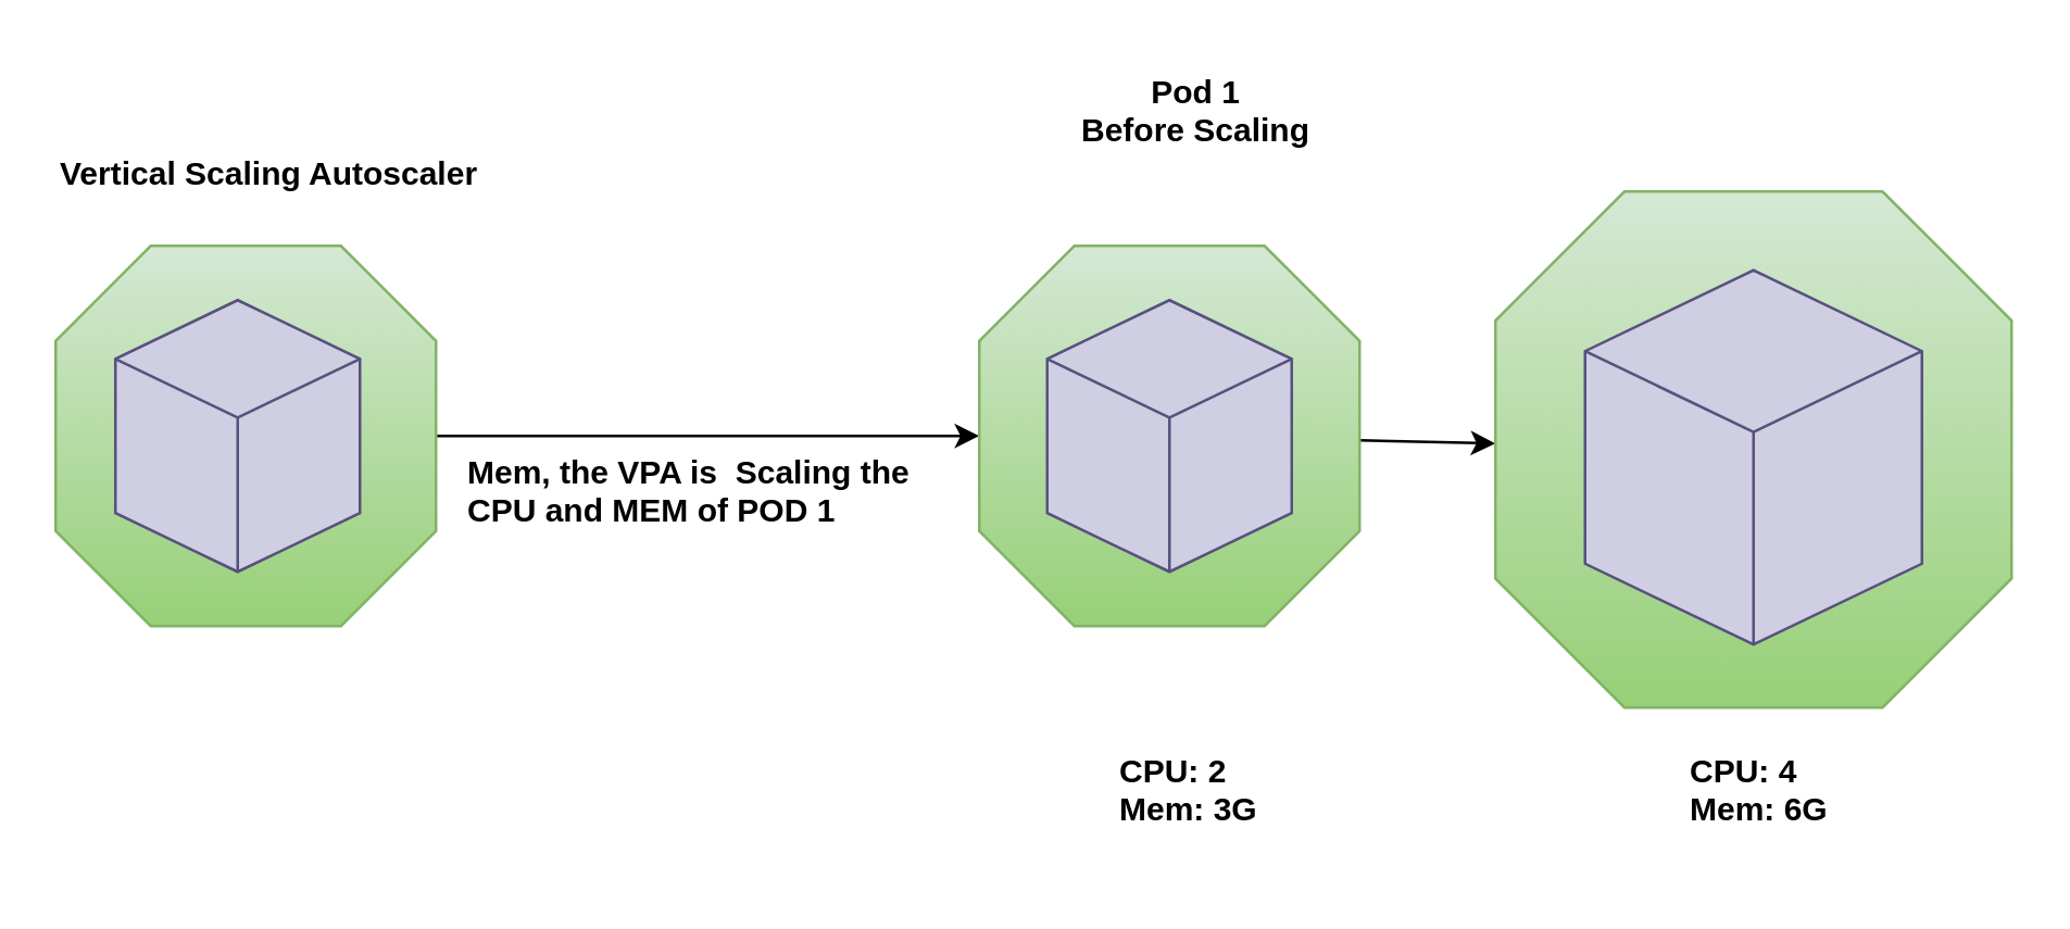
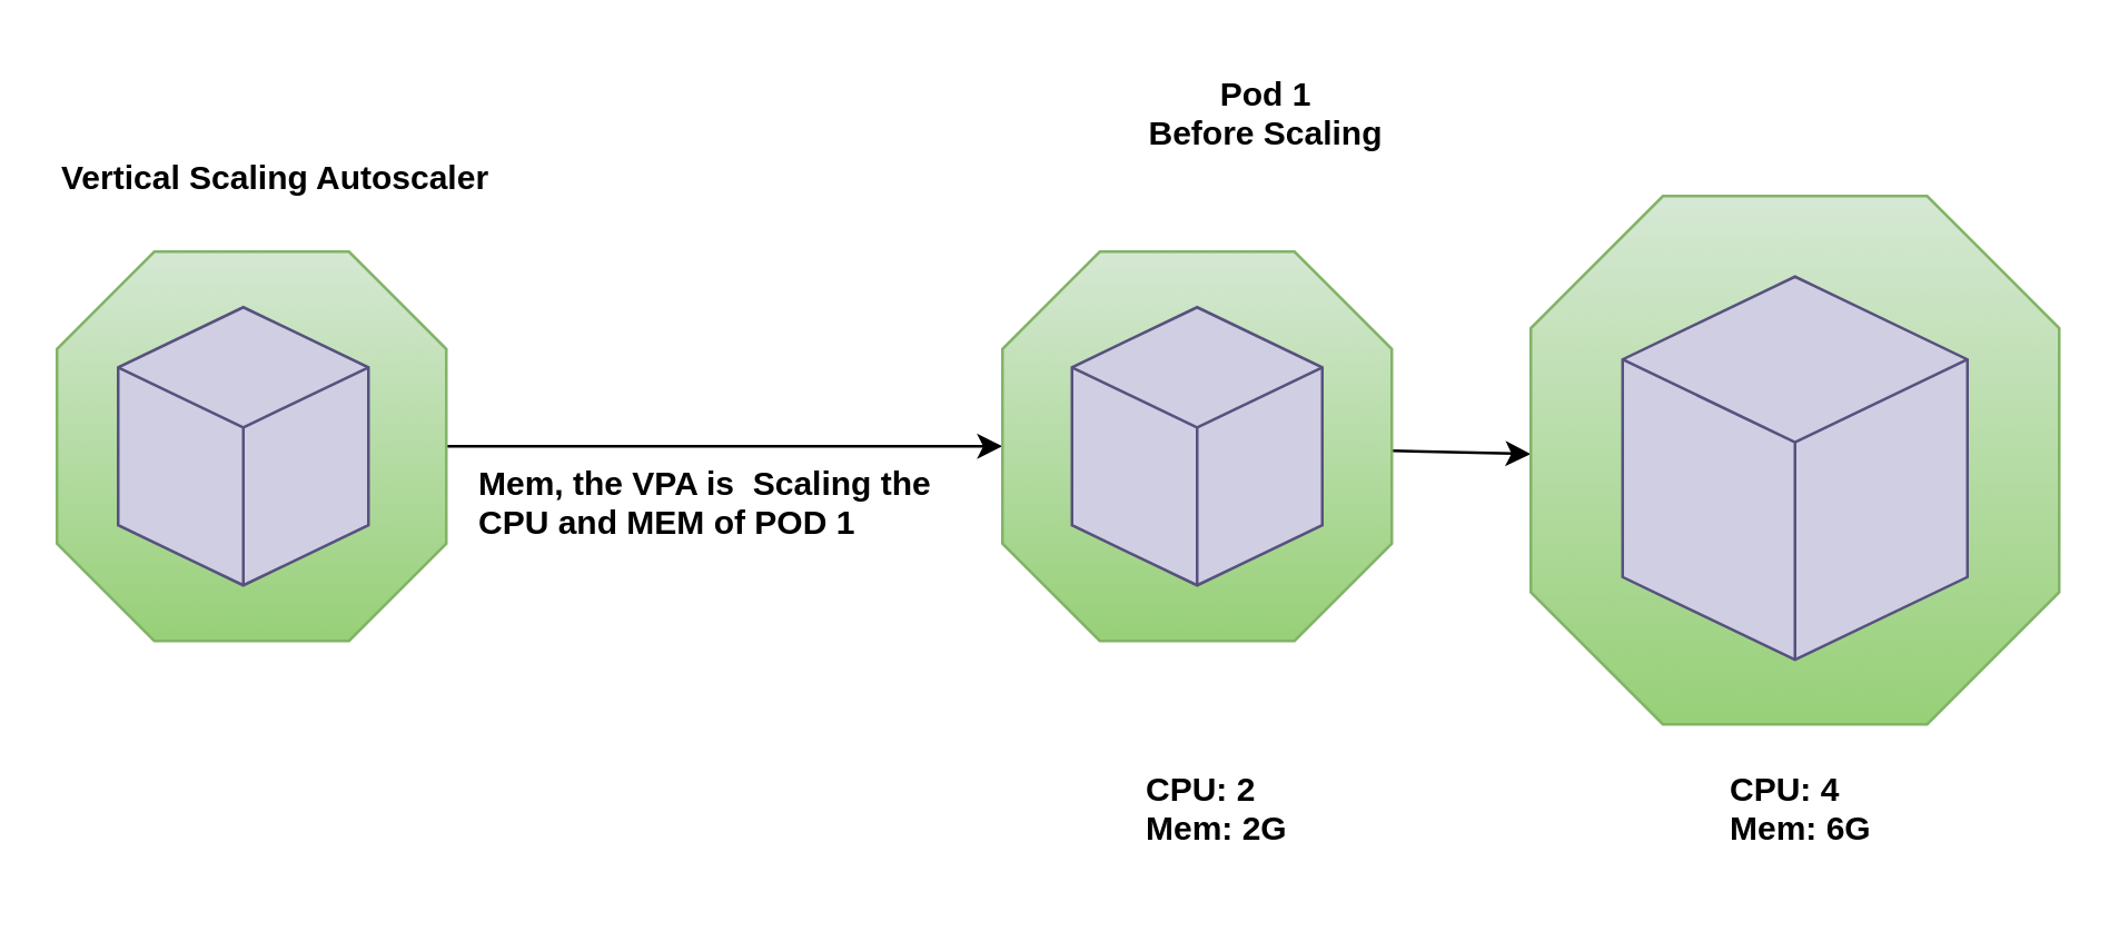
  <mxCell id="0" />
  <mxCell id="1" parent="0" />
  <mxCell id="2" value="" style="edgeStyle=none;html=1;fontColor=#000000;" edge="1" parent="1" source="3" target="7"><mxGeometry relative="1" as="geometry" /></mxCell>
  <mxCell id="3" value="" style="verticalLabelPosition=bottom;verticalAlign=top;html=1;shape=mxgraph.basic.polygon;polyCoords=[[0.25,0],[0.75,0],[1,0.25],[1,0.75],[0.75,1],[0.25,1],[0,0.75],[0,0.25]];polyline=0;fillColor=#d5e8d4;strokeColor=#82b366;gradientColor=#97d077;" vertex="1" parent="1"><mxGeometry x="20" y="90" width="140" height="140" as="geometry" /></mxCell>
  <mxCell id="4" value="" style="html=1;whiteSpace=wrap;shape=isoCube2;backgroundOutline=1;isoAngle=15;fillColor=#d0cee2;strokeColor=#56517e;" vertex="1" parent="1"><mxGeometry x="42" y="110" width="90" height="100" as="geometry" /></mxCell>
  <mxCell id="5" value="&lt;b style=&quot;border-color: rgb(0, 0, 0); font-family: Helvetica; font-size: 12px; font-style: normal; font-variant-ligatures: normal; font-variant-caps: normal; letter-spacing: normal; orphans: 2; text-align: center; text-indent: 0px; text-transform: none; widows: 2; word-spacing: 0px; -webkit-text-stroke-width: 0px; text-decoration-thickness: initial; text-decoration-style: initial; text-decoration-color: initial;&quot;&gt;&lt;font style=&quot;background-color: rgb(255, 255, 255);&quot; color=&quot;#000000&quot;&gt;Vertical Scaling Autoscaler&lt;/font&gt;&lt;/b&gt;" style="text;whiteSpace=wrap;html=1;" vertex="1" parent="1"><mxGeometry x="20" y="50" width="170" height="40" as="geometry" /></mxCell>
  <mxCell id="6" value="" style="edgeStyle=none;html=1;fontColor=#000000;" edge="1" parent="1" source="7" target="9"><mxGeometry relative="1" as="geometry" /></mxCell>
  <mxCell id="7" value="" style="verticalLabelPosition=bottom;verticalAlign=top;html=1;shape=mxgraph.basic.polygon;polyCoords=[[0.25,0],[0.75,0],[1,0.25],[1,0.75],[0.75,1],[0.25,1],[0,0.75],[0,0.25]];polyline=0;fillColor=#d5e8d4;strokeColor=#82b366;gradientColor=#97d077;" vertex="1" parent="1"><mxGeometry x="360" y="90" width="140" height="140" as="geometry" /></mxCell>
  <mxCell id="8" value="" style="html=1;whiteSpace=wrap;shape=isoCube2;backgroundOutline=1;isoAngle=15;fillColor=#d0cee2;strokeColor=#56517e;" vertex="1" parent="1"><mxGeometry x="385" y="110" width="90" height="100" as="geometry" /></mxCell>
  <mxCell id="9" value="" style="verticalLabelPosition=bottom;verticalAlign=top;html=1;shape=mxgraph.basic.polygon;polyCoords=[[0.25,0],[0.75,0],[1,0.25],[1,0.75],[0.75,1],[0.25,1],[0,0.75],[0,0.25]];polyline=0;fillColor=#d5e8d4;strokeColor=#82b366;gradientColor=#97d077;" vertex="1" parent="1"><mxGeometry x="550" y="70" width="190" height="190" as="geometry" /></mxCell>
  <mxCell id="10" value="" style="html=1;whiteSpace=wrap;shape=isoCube2;backgroundOutline=1;isoAngle=15;fillColor=#d0cee2;strokeColor=#56517e;" vertex="1" parent="1"><mxGeometry x="583" y="99" width="124" height="137.78" as="geometry" /></mxCell>
  <mxCell id="11" value="&lt;b style=&quot;border-color: rgb(0, 0, 0); color: rgb(0, 0, 0); font-family: Helvetica; font-size: 12px; font-style: normal; font-variant-ligatures: normal; font-variant-caps: normal; letter-spacing: normal; orphans: 2; text-align: center; text-indent: 0px; text-transform: none; widows: 2; word-spacing: 0px; -webkit-text-stroke-width: 0px; text-decoration-thickness: initial; text-decoration-style: initial; text-decoration-color: initial; background-color: rgb(255, 255, 255);&quot;&gt;CPU: 4&lt;br style=&quot;border-color: rgb(0, 0, 0);&quot;&gt;Mem: 6G&lt;/b&gt;" style="text;whiteSpace=wrap;html=1;fontColor=#000000;" vertex="1" parent="1"><mxGeometry x="620" y="270" width="80" height="50" as="geometry" /></mxCell>
- <mxCell id="12" value="&lt;b style=&quot;border-color: rgb(0, 0, 0); color: rgb(0, 0, 0); font-family: Helvetica; font-size: 12px; font-style: normal; font-variant-ligatures: normal; font-variant-caps: normal; letter-spacing: normal; orphans: 2; text-align: center; text-indent: 0px; text-transform: none; widows: 2; word-spacing: 0px; -webkit-text-stroke-width: 0px; text-decoration-thickness: initial; text-decoration-style: initial; text-decoration-color: initial; background-color: rgb(255, 255, 255);&quot;&gt;CPU: 2&lt;br style=&quot;border-color: rgb(0, 0, 0);&quot;&gt;Mem: 3G&lt;/b&gt;" style="text;whiteSpace=wrap;html=1;fontColor=#000000;" vertex="1" parent="1"><mxGeometry x="410" y="270" width="80" height="50" as="geometry" /></mxCell>
- <mxCell id="13" value="&lt;b style=&quot;border-color: rgb(0, 0, 0); color: rgb(0, 0, 0); font-family: Helvetica; font-size: 12px; font-style: normal; font-variant-ligatures: normal; font-variant-caps: normal; letter-spacing: normal; orphans: 2; text-indent: 0px; text-transform: none; widows: 2; word-spacing: 0px; -webkit-text-stroke-width: 0px; text-decoration-thickness: initial; text-decoration-style: initial; text-decoration-color: initial; background-color: rgb(255, 255, 255);&quot;&gt;Pod 1&lt;br style=&quot;border-color: rgb(0, 0, 0);&quot;&gt;Before Scaling&lt;/b&gt;" style="text;whiteSpace=wrap;html=1;fontColor=#000000;align=center;" vertex="1" parent="1"><mxGeometry x="380" y="20" width="120" height="50" as="geometry" /></mxCell>
+ <mxCell id="12" value="&lt;b style=&quot;border-color: rgb(0, 0, 0); color: rgb(0, 0, 0); font-family: Helvetica; font-size: 12px; font-style: normal; font-variant-ligatures: normal; font-variant-caps: normal; letter-spacing: normal; orphans: 2; text-align: center; text-indent: 0px; text-transform: none; widows: 2; word-spacing: 0px; -webkit-text-stroke-width: 0px; text-decoration-thickness: initial; text-decoration-style: initial; text-decoration-color: initial; background-color: rgb(255, 255, 255);&quot;&gt;CPU: 2&lt;br style=&quot;border-color: rgb(0, 0, 0);&quot;&gt;Mem: 2G&lt;/b&gt;" style="text;whiteSpace=wrap;html=1;fontColor=#000000;" vertex="1" parent="1"><mxGeometry x="410" y="270" width="80" height="50" as="geometry" /></mxCell>
+ <mxCell id="13" value="&lt;b style=&quot;border-color: rgb(0, 0, 0); color: rgb(0, 0, 0); font-family: Helvetica; font-size: 12px; font-style: normal; font-variant-ligatures: normal; font-variant-caps: normal; letter-spacing: normal; orphans: 2; text-indent: 0px; text-transform: none; widows: 2; word-spacing: 0px; -webkit-text-stroke-width: 0px; text-decoration-thickness: initial; text-decoration-style: initial; text-decoration-color: initial; background-color: rgb(255, 255, 255);&quot;&gt;Pod 1&lt;br style=&quot;border-color: rgb(0, 0, 0);&quot;&gt;Before Scaling&lt;/b&gt;" style="text;whiteSpace=wrap;html=1;fontColor=#000000;align=center;" vertex="1" parent="1"><mxGeometry x="395" y="20" width="120" height="50" as="geometry" /></mxCell>
  <mxCell id="14" value="&lt;b style=&quot;border-color: rgb(0, 0, 0); color: rgb(0, 0, 0); font-family: Helvetica; font-size: 12px; font-style: normal; font-variant-ligatures: normal; font-variant-caps: normal; letter-spacing: normal; orphans: 2; text-align: center; text-indent: 0px; text-transform: none; widows: 2; word-spacing: 0px; -webkit-text-stroke-width: 0px; text-decoration-thickness: initial; text-decoration-style: initial; text-decoration-color: initial; background-color: rgb(255, 255, 255);&quot;&gt;Mem, the VPA is&amp;nbsp; Scaling the CPU and MEM of POD 1&lt;/b&gt;" style="text;whiteSpace=wrap;html=1;fontColor=#000000;" vertex="1" parent="1"><mxGeometry x="170" y="160" width="180" height="50" as="geometry" /></mxCell>
